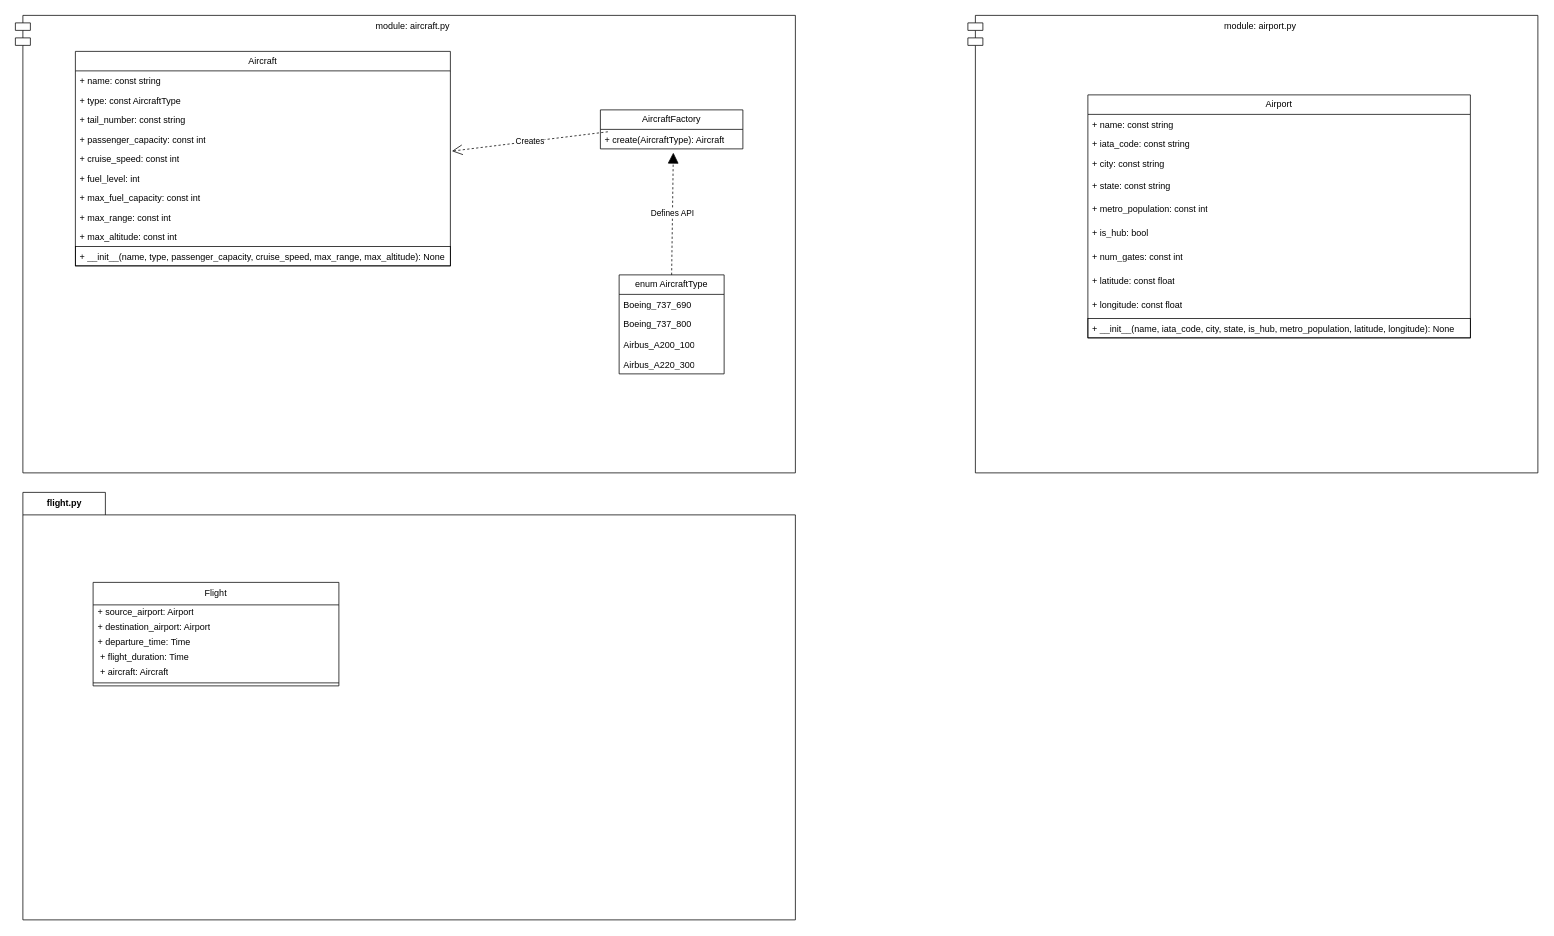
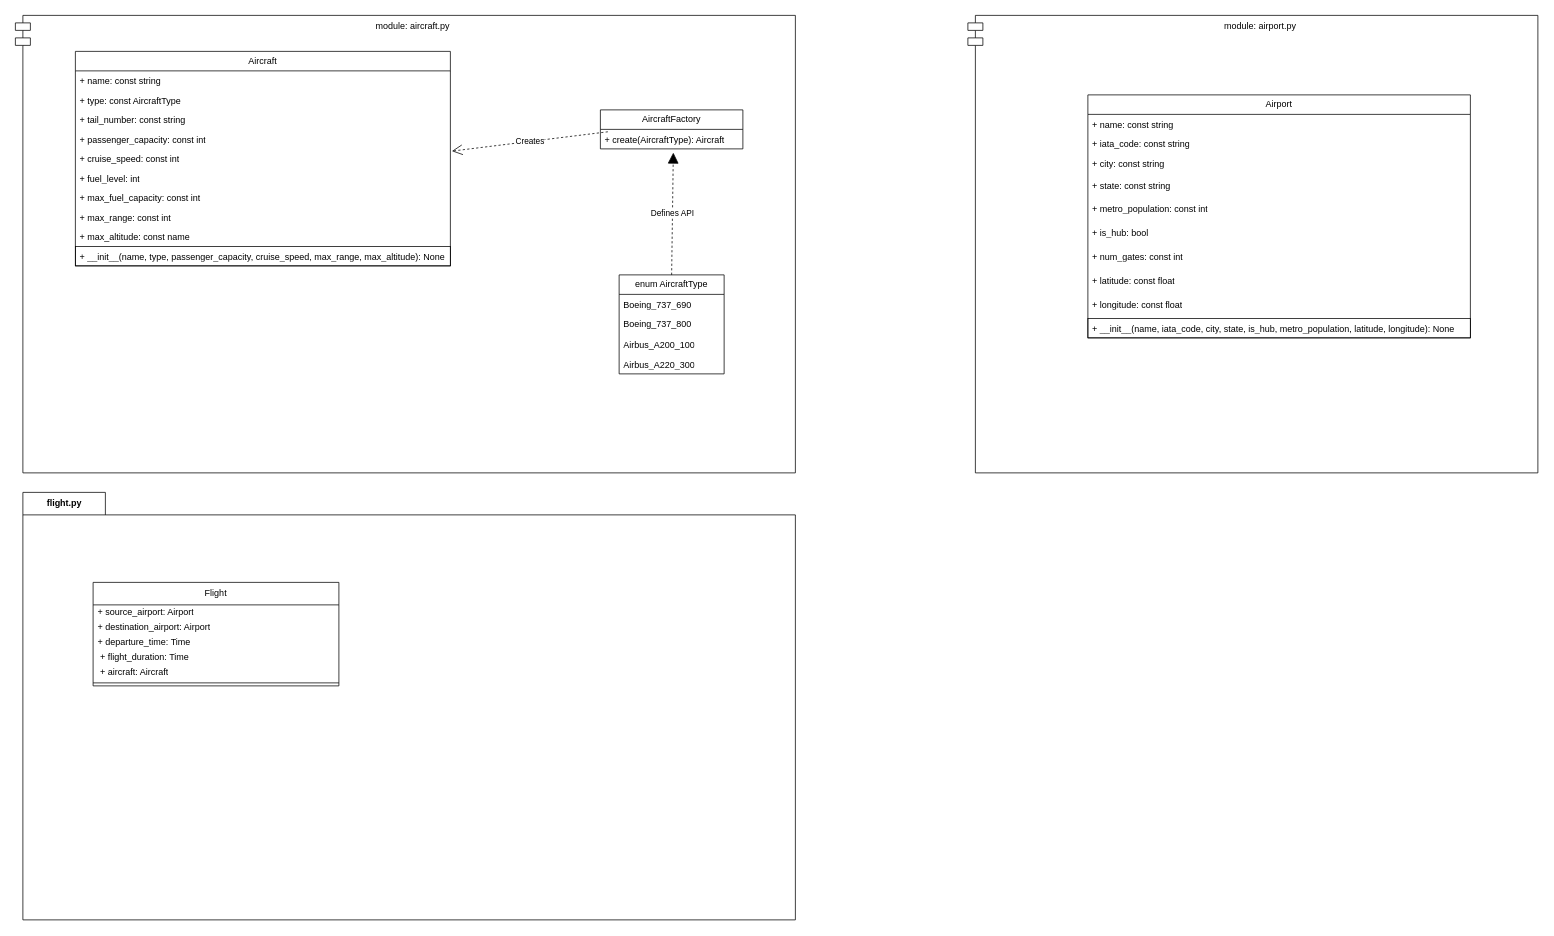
  <mxCell id="0" />
  <mxCell id="1" parent="0" />
  <mxCell id="2" value="module: airport.py" style="shape=module;align=left;spacingLeft=20;align=center;verticalAlign=top;whiteSpace=wrap;html=1;" parent="1" vertex="1"><mxGeometry x="1290" y="20" width="760" height="610" as="geometry" /></mxCell>
  <mxCell id="3" value="module: aircraft.py" style="shape=module;align=left;spacingLeft=20;align=center;verticalAlign=top;whiteSpace=wrap;html=1;movable=1;resizable=1;rotatable=1;deletable=1;editable=1;locked=0;connectable=1;" parent="1" vertex="1"><mxGeometry x="20" y="20" width="1040" height="610" as="geometry" /></mxCell>
  <mxCell id="4" value="Aircraft" style="swimlane;fontStyle=0;childLayout=stackLayout;horizontal=1;startSize=26;fillColor=none;horizontalStack=0;resizeParent=1;resizeParentMax=0;resizeLast=0;collapsible=1;marginBottom=0;whiteSpace=wrap;html=1;" parent="1" vertex="1"><mxGeometry x="100" y="68" width="500" height="286" as="geometry" /></mxCell>
  <mxCell id="5" value="+ name: const string" style="text;strokeColor=none;fillColor=none;align=left;verticalAlign=top;spacingLeft=4;spacingRight=4;overflow=hidden;rotatable=0;points=[[0,0.5],[1,0.5]];portConstraint=eastwest;whiteSpace=wrap;html=1;" parent="4" vertex="1"><mxGeometry y="26" width="500" height="26" as="geometry" /></mxCell>
  <mxCell id="6" value="+ type: const AircraftType" style="text;strokeColor=none;fillColor=none;align=left;verticalAlign=top;spacingLeft=4;spacingRight=4;overflow=hidden;rotatable=0;points=[[0,0.5],[1,0.5]];portConstraint=eastwest;whiteSpace=wrap;html=1;" parent="4" vertex="1"><mxGeometry y="52" width="500" height="26" as="geometry" /></mxCell>
  <mxCell id="7" value="+ tail_number: const string" style="text;strokeColor=none;fillColor=none;align=left;verticalAlign=top;spacingLeft=4;spacingRight=4;overflow=hidden;rotatable=0;points=[[0,0.5],[1,0.5]];portConstraint=eastwest;whiteSpace=wrap;html=1;" vertex="1" parent="4"><mxGeometry y="78" width="500" height="26" as="geometry" /></mxCell>
  <mxCell id="8" value="+ passenger_capacity: const int" style="text;strokeColor=none;fillColor=none;align=left;verticalAlign=top;spacingLeft=4;spacingRight=4;overflow=hidden;rotatable=0;points=[[0,0.5],[1,0.5]];portConstraint=eastwest;whiteSpace=wrap;html=1;" parent="4" vertex="1"><mxGeometry y="104" width="500" height="26" as="geometry" /></mxCell>
  <mxCell id="9" value="+ cruise_speed: const int" style="text;strokeColor=none;fillColor=none;align=left;verticalAlign=top;spacingLeft=4;spacingRight=4;overflow=hidden;rotatable=0;points=[[0,0.5],[1,0.5]];portConstraint=eastwest;whiteSpace=wrap;html=1;" parent="4" vertex="1"><mxGeometry y="130" width="500" height="26" as="geometry" /></mxCell>
  <mxCell id="10" value="+ fuel_level: int" style="text;strokeColor=none;fillColor=none;align=left;verticalAlign=top;spacingLeft=4;spacingRight=4;overflow=hidden;rotatable=0;points=[[0,0.5],[1,0.5]];portConstraint=eastwest;whiteSpace=wrap;html=1;" parent="4" vertex="1"><mxGeometry y="156" width="500" height="26" as="geometry" /></mxCell>
  <mxCell id="11" value="+ max_fuel_capacity: const int" style="text;strokeColor=none;fillColor=none;align=left;verticalAlign=top;spacingLeft=4;spacingRight=4;overflow=hidden;rotatable=0;points=[[0,0.5],[1,0.5]];portConstraint=eastwest;whiteSpace=wrap;html=1;" parent="4" vertex="1"><mxGeometry y="182" width="500" height="26" as="geometry" /></mxCell>
  <mxCell id="12" value="+ max_range: const int" style="text;strokeColor=none;fillColor=none;align=left;verticalAlign=top;spacingLeft=4;spacingRight=4;overflow=hidden;rotatable=0;points=[[0,0.5],[1,0.5]];portConstraint=eastwest;whiteSpace=wrap;html=1;" parent="4" vertex="1"><mxGeometry y="208" width="500" height="26" as="geometry" /></mxCell>
- <mxCell id="13" value="+ max_altitude: const int" style="text;strokeColor=none;fillColor=none;align=left;verticalAlign=top;spacingLeft=4;spacingRight=4;overflow=hidden;rotatable=0;points=[[0,0.5],[1,0.5]];portConstraint=eastwest;whiteSpace=wrap;html=1;" parent="4" vertex="1"><mxGeometry y="234" width="500" height="26" as="geometry" /></mxCell>
+ <mxCell id="13" value="+ max_altitude: const name" style="text;strokeColor=none;fillColor=none;align=left;verticalAlign=top;spacingLeft=4;spacingRight=4;overflow=hidden;rotatable=0;points=[[0,0.5],[1,0.5]];portConstraint=eastwest;whiteSpace=wrap;html=1;" parent="4" vertex="1"><mxGeometry y="234" width="500" height="26" as="geometry" /></mxCell>
  <mxCell id="14" value="+ __init__(name, type, passenger_capacity, cruise_speed, max_range, max_altitude): None" style="text;strokeColor=default;fillColor=none;align=left;verticalAlign=top;spacingLeft=4;spacingRight=4;overflow=hidden;rotatable=0;points=[[0,0.5],[1,0.5]];portConstraint=eastwest;whiteSpace=wrap;html=1;" parent="4" vertex="1"><mxGeometry y="260" width="500" height="26" as="geometry" /></mxCell>
  <mxCell id="15" value="Airport" style="swimlane;fontStyle=0;childLayout=stackLayout;horizontal=1;startSize=26;fillColor=none;horizontalStack=0;resizeParent=1;resizeParentMax=0;resizeLast=0;collapsible=1;marginBottom=0;whiteSpace=wrap;html=1;" parent="1" vertex="1"><mxGeometry x="1450" y="126" width="510" height="324" as="geometry" /></mxCell>
  <mxCell id="16" value="+ name: const string" style="text;strokeColor=none;fillColor=none;align=left;verticalAlign=top;spacingLeft=4;spacingRight=4;overflow=hidden;rotatable=0;points=[[0,0.5],[1,0.5]];portConstraint=eastwest;whiteSpace=wrap;html=1;" parent="15" vertex="1"><mxGeometry y="26" width="510" height="26" as="geometry" /></mxCell>
  <mxCell id="17" value="+ iata_code: const string" style="text;strokeColor=none;fillColor=none;align=left;verticalAlign=top;spacingLeft=4;spacingRight=4;overflow=hidden;rotatable=0;points=[[0,0.5],[1,0.5]];portConstraint=eastwest;whiteSpace=wrap;html=1;" parent="15" vertex="1"><mxGeometry y="52" width="510" height="26" as="geometry" /></mxCell>
  <mxCell id="18" value="+ city: const string" style="text;strokeColor=none;fillColor=none;align=left;verticalAlign=top;spacingLeft=4;spacingRight=4;overflow=hidden;rotatable=0;points=[[0,0.5],[1,0.5]];portConstraint=eastwest;whiteSpace=wrap;html=1;" parent="15" vertex="1"><mxGeometry y="78" width="510" height="30" as="geometry" /></mxCell>
  <mxCell id="19" value="+ state: const string" style="text;strokeColor=none;fillColor=none;align=left;verticalAlign=top;spacingLeft=4;spacingRight=4;overflow=hidden;rotatable=0;points=[[0,0.5],[1,0.5]];portConstraint=eastwest;whiteSpace=wrap;html=1;" parent="15" vertex="1"><mxGeometry y="108" width="510" height="30" as="geometry" /></mxCell>
  <mxCell id="20" value="+ metro_population: const int" style="text;strokeColor=none;fillColor=none;align=left;verticalAlign=top;spacingLeft=4;spacingRight=4;overflow=hidden;rotatable=0;points=[[0,0.5],[1,0.5]];portConstraint=eastwest;whiteSpace=wrap;html=1;" parent="15" vertex="1"><mxGeometry y="138" width="510" height="32" as="geometry" /></mxCell>
  <mxCell id="21" value="+ is_hub: bool" style="text;strokeColor=none;fillColor=none;align=left;verticalAlign=top;spacingLeft=4;spacingRight=4;overflow=hidden;rotatable=0;points=[[0,0.5],[1,0.5]];portConstraint=eastwest;whiteSpace=wrap;html=1;" parent="15" vertex="1"><mxGeometry y="170" width="510" height="32" as="geometry" /></mxCell>
  <mxCell id="22" value="+ num_gates: const int" style="text;strokeColor=none;fillColor=none;align=left;verticalAlign=top;spacingLeft=4;spacingRight=4;overflow=hidden;rotatable=0;points=[[0,0.5],[1,0.5]];portConstraint=eastwest;whiteSpace=wrap;html=1;" parent="15" vertex="1"><mxGeometry y="202" width="510" height="32" as="geometry" /></mxCell>
  <mxCell id="23" value="+ latitude: const float" style="text;strokeColor=none;fillColor=none;align=left;verticalAlign=top;spacingLeft=4;spacingRight=4;overflow=hidden;rotatable=0;points=[[0,0.5],[1,0.5]];portConstraint=eastwest;whiteSpace=wrap;html=1;" parent="15" vertex="1"><mxGeometry y="234" width="510" height="32" as="geometry" /></mxCell>
  <mxCell id="24" value="+ longitude: const float" style="text;strokeColor=none;fillColor=none;align=left;verticalAlign=top;spacingLeft=4;spacingRight=4;overflow=hidden;rotatable=0;points=[[0,0.5],[1,0.5]];portConstraint=eastwest;whiteSpace=wrap;html=1;" parent="15" vertex="1"><mxGeometry y="266" width="510" height="32" as="geometry" /></mxCell>
  <mxCell id="25" value="+ __init__(name, iata_code, city, state, is_hub, metro_population, latitude, longitude): None" style="text;strokeColor=default;fillColor=none;align=left;verticalAlign=top;spacingLeft=4;spacingRight=4;overflow=hidden;rotatable=0;points=[[0,0.5],[1,0.5]];portConstraint=eastwest;whiteSpace=wrap;html=1;" parent="15" vertex="1"><mxGeometry y="298" width="510" height="26" as="geometry" /></mxCell>
  <mxCell id="26" value="enum AircraftType" style="swimlane;fontStyle=0;childLayout=stackLayout;horizontal=1;startSize=26;fillColor=none;horizontalStack=0;resizeParent=1;resizeParentMax=0;resizeLast=0;collapsible=1;marginBottom=0;whiteSpace=wrap;html=1;" parent="1" vertex="1"><mxGeometry x="825" y="366" width="140" height="132" as="geometry" /></mxCell>
  <mxCell id="27" value="Boeing_737_690" style="text;strokeColor=none;fillColor=none;align=left;verticalAlign=top;spacingLeft=4;spacingRight=4;overflow=hidden;rotatable=0;points=[[0,0.5],[1,0.5]];portConstraint=eastwest;whiteSpace=wrap;html=1;" parent="26" vertex="1"><mxGeometry y="26" width="140" height="26" as="geometry" /></mxCell>
  <mxCell id="28" value="Boeing_737_800" style="text;strokeColor=none;fillColor=none;align=left;verticalAlign=top;spacingLeft=4;spacingRight=4;overflow=hidden;rotatable=0;points=[[0,0.5],[1,0.5]];portConstraint=eastwest;whiteSpace=wrap;html=1;" parent="26" vertex="1"><mxGeometry y="52" width="140" height="28" as="geometry" /></mxCell>
  <mxCell id="29" value="Airbus_A200_100" style="text;strokeColor=none;fillColor=none;align=left;verticalAlign=top;spacingLeft=4;spacingRight=4;overflow=hidden;rotatable=0;points=[[0,0.5],[1,0.5]];portConstraint=eastwest;whiteSpace=wrap;html=1;" parent="26" vertex="1"><mxGeometry y="80" width="140" height="26" as="geometry" /></mxCell>
  <mxCell id="30" value="Airbus_A220_300" style="text;strokeColor=none;fillColor=none;align=left;verticalAlign=top;spacingLeft=4;spacingRight=4;overflow=hidden;rotatable=0;points=[[0,0.5],[1,0.5]];portConstraint=eastwest;whiteSpace=wrap;html=1;" parent="26" vertex="1"><mxGeometry y="106" width="140" height="26" as="geometry" /></mxCell>
  <mxCell id="31" value="AircraftFactory" style="swimlane;fontStyle=0;childLayout=stackLayout;horizontal=1;startSize=26;fillColor=none;horizontalStack=0;resizeParent=1;resizeParentMax=0;resizeLast=0;collapsible=1;marginBottom=0;whiteSpace=wrap;html=1;" parent="1" vertex="1"><mxGeometry x="800" y="146" width="190" height="52" as="geometry" /></mxCell>
  <mxCell id="32" value="+ create(AircraftType): Aircraft" style="text;strokeColor=none;fillColor=none;align=left;verticalAlign=top;spacingLeft=4;spacingRight=4;overflow=hidden;rotatable=0;points=[[0,0.5],[1,0.5]];portConstraint=eastwest;whiteSpace=wrap;html=1;" parent="31" vertex="1"><mxGeometry y="26" width="190" height="26" as="geometry" /></mxCell>
  <mxCell id="33" value="&lt;div&gt;Defines API&lt;/div&gt;" style="endArrow=block;endSize=12;dashed=1;html=1;rounded=0;exitX=0.5;exitY=0;exitDx=0;exitDy=0;entryX=0.512;entryY=1.192;entryDx=0;entryDy=0;entryPerimeter=0;" parent="1" source="26" target="32" edge="1"><mxGeometry width="160" relative="1" as="geometry"><mxPoint x="890" y="276" as="sourcePoint" /><mxPoint x="1050" y="276" as="targetPoint" /></mxGeometry></mxCell>
  <mxCell id="34" value="&lt;div&gt;Creates&lt;/div&gt;" style="endArrow=open;endSize=12;dashed=1;html=1;rounded=0;entryX=1.004;entryY=0.115;entryDx=0;entryDy=0;entryPerimeter=0;" parent="1" target="9" edge="1"><mxGeometry width="160" relative="1" as="geometry"><mxPoint x="810" y="175.217" as="sourcePoint" /><mxPoint x="730" y="198" as="targetPoint" /></mxGeometry></mxCell>
  <mxCell id="35" value="flight.py" style="shape=folder;fontStyle=1;tabWidth=110;tabHeight=30;tabPosition=left;html=1;boundedLbl=1;labelInHeader=1;container=1;collapsible=0;" vertex="1" parent="1"><mxGeometry x="30" y="656" width="1030" height="570" as="geometry" /></mxCell>
  <mxCell id="36" value="" style="html=1;strokeColor=none;resizeWidth=1;resizeHeight=1;fillColor=none;part=1;connectable=0;allowArrows=0;deletable=0;" vertex="1" parent="35"><mxGeometry width="1030" height="399" relative="1" as="geometry"><mxPoint y="30" as="offset" /></mxGeometry></mxCell>
  <mxCell id="37" value="Flight" style="swimlane;fontStyle=0;align=center;verticalAlign=top;childLayout=stackLayout;horizontal=1;startSize=30;horizontalStack=0;resizeParent=1;resizeParentMax=0;resizeLast=0;collapsible=0;marginBottom=0;html=1;" vertex="1" parent="35"><mxGeometry x="93.636" y="120" width="327.727" height="138" as="geometry" /></mxCell>
  <mxCell id="38" value="+ source_airport: Airport" style="text;html=1;strokeColor=none;fillColor=none;align=left;verticalAlign=middle;spacingLeft=4;spacingRight=4;overflow=hidden;rotatable=0;points=[[0,0.5],[1,0.5]];portConstraint=eastwest;" vertex="1" parent="37"><mxGeometry y="30" width="327.727" height="20" as="geometry" /></mxCell>
  <mxCell id="39" value="+ destination_airport: Airport" style="text;html=1;strokeColor=none;fillColor=none;align=left;verticalAlign=middle;spacingLeft=4;spacingRight=4;overflow=hidden;rotatable=0;points=[[0,0.5],[1,0.5]];portConstraint=eastwest;" vertex="1" parent="37"><mxGeometry y="50" width="327.727" height="20" as="geometry" /></mxCell>
  <mxCell id="40" value="+ departure_time: Time" style="text;html=1;strokeColor=none;fillColor=none;align=left;verticalAlign=middle;spacingLeft=4;spacingRight=4;overflow=hidden;rotatable=0;points=[[0,0.5],[1,0.5]];portConstraint=eastwest;" vertex="1" parent="37"><mxGeometry y="70" width="327.727" height="20" as="geometry" /></mxCell>
  <mxCell id="41" value="&amp;nbsp;+ flight_duration: Time" style="text;html=1;strokeColor=none;fillColor=none;align=left;verticalAlign=middle;spacingLeft=4;spacingRight=4;overflow=hidden;rotatable=0;points=[[0,0.5],[1,0.5]];portConstraint=eastwest;" vertex="1" parent="37"><mxGeometry y="90" width="327.727" height="20" as="geometry" /></mxCell>
  <mxCell id="42" value="&amp;nbsp;+ aircraft: Aircraft" style="text;html=1;strokeColor=none;fillColor=none;align=left;verticalAlign=middle;spacingLeft=4;spacingRight=4;overflow=hidden;rotatable=0;points=[[0,0.5],[1,0.5]];portConstraint=eastwest;" vertex="1" parent="37"><mxGeometry y="110" width="327.727" height="20" as="geometry" /></mxCell>
  <mxCell id="43" value="" style="line;strokeWidth=1;fillColor=none;align=left;verticalAlign=middle;spacingTop=-1;spacingLeft=3;spacingRight=3;rotatable=0;labelPosition=right;points=[];portConstraint=eastwest;" vertex="1" parent="37"><mxGeometry y="130" width="327.727" height="8" as="geometry" /></mxCell>
